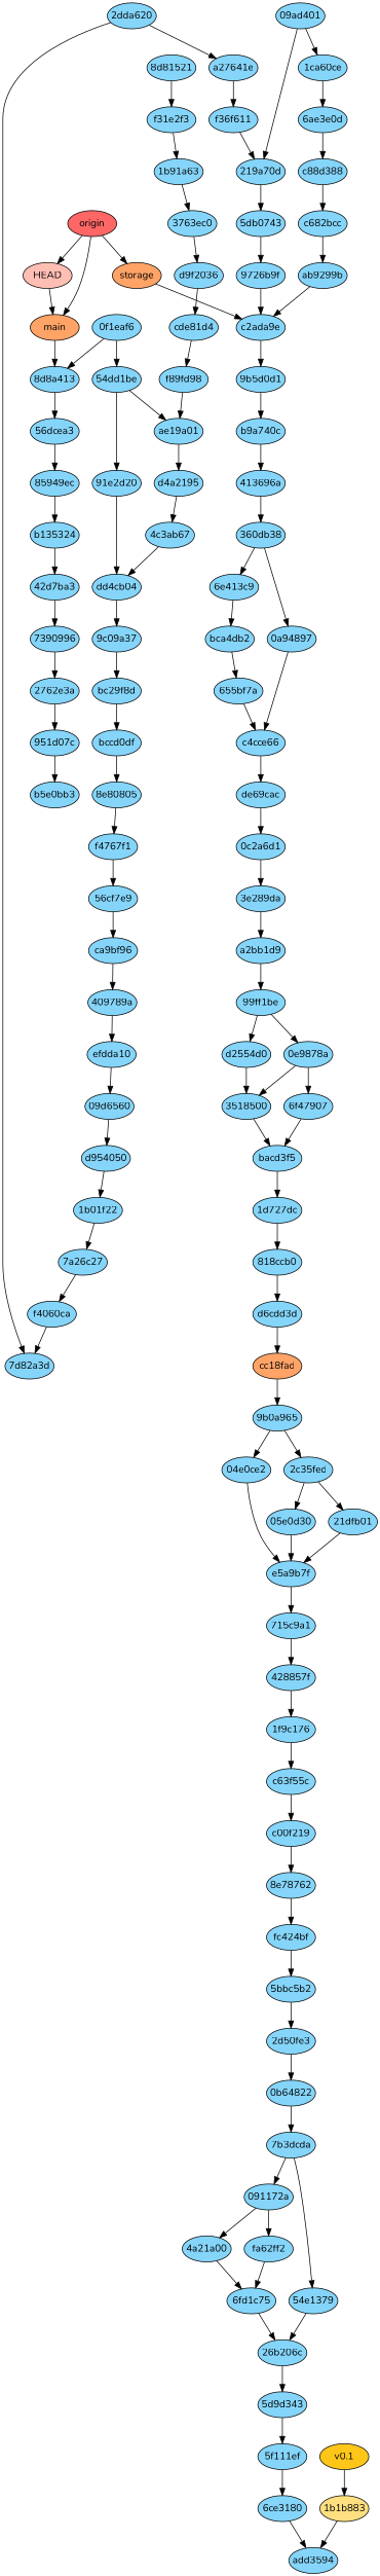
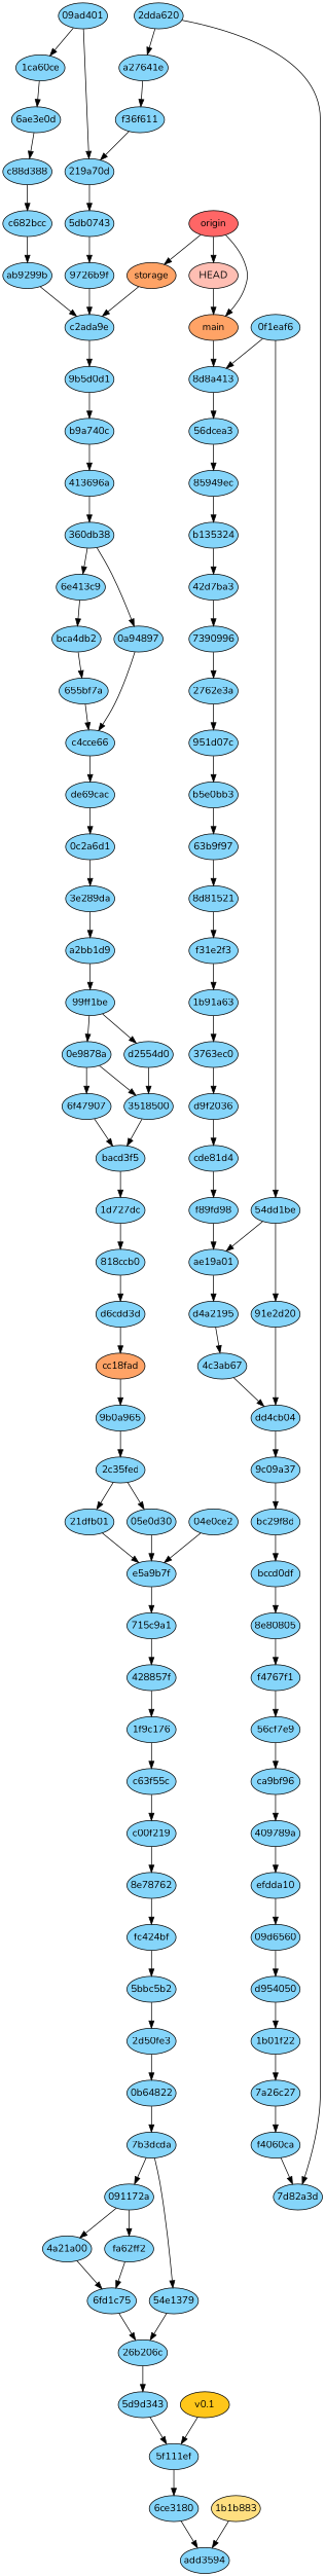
  digraph {
    fontname=Nunito
    node [fillcolor="#85d5fa" fixedsize=true fontname=Nunito style=filled]
    edge [fontname=Nunito]
    n1 [label="04e0ce2" width=0.95]
    n2 [label=e5a9b7f width=0.95]
    n3 [label="715c9a1" width=0.95]
    n4 [label="428857f" width=0.95]
    n5 [label="05e0d30" width=0.95]
    n6 [label="091172a" width=0.95]
    n7 [label="4a21a00" width=0.95]
    n8 [label=fa62ff2 width=0.95]
    n9 [label="6fd1c75" width=0.95]
    n10 [label="26b206c" width=0.95]
    n11 [label="09ad401" width=0.95]
    n12 [label="1ca60ce" width=0.95]
    n13 [label="219a70d" width=0.95]
    n14 [label="6ae3e0d" width=0.95]
    n15 [label="5db0743" width=0.95]
    n16 [label=c88d388 width=0.95]
    n17 [label="9726b9f" width=0.95]
    n18 [label="09d6560" width=0.95]
    n19 [label=d954050 width=0.95]
    n20 [label="1b01f22" width=0.95]
    n21 [label="7a26c27" width=0.95]
    n22 [label="0a94897" width=0.95]
    n23 [label=c4cce66 width=0.95]
    n24 [label=de69cac width=0.95]
    n25 [label="0c2a6d1" width=0.95]
    n26 [label="0b64822" width=0.95]
    n27 [label="7b3dcda" width=0.95]
    n28 [label="54e1379" width=0.95]
    n29 [label="3e289da" width=0.95]
    n30 [label=a2bb1d9 width=0.95]
    n31 [label="99ff1be" width=0.95]
    n32 [label="0e9878a" width=0.95]
    n33 [label=3518500 width=0.95]
    n34 [label="6f47907" width=0.95]
    n35 [label=bacd3f5 width=0.95]
    n36 [label="1d727dc" width=0.95]
    n37 [label="0f1eaf6" width=0.95]
    n38 [label="54dd1be" width=0.95]
    n39 [label="8d8a413" width=0.95]
    n40 [label="91e2d20" width=0.95]
    n41 [label=ae19a01 width=0.95]
    n42 [label="56dcea3" width=0.95]
    n43 [label=dd4cb04 width=0.95]
    n44 [label=d4a2195 width=0.95]
    n45 [label="85949ec" width=0.95]
    n46 [label=f4060ca width=0.95]
    n47 [label="7d82a3d" width=0.95]
    n48 [label="1b91a63" width=0.95]
    n49 [label="3763ec0" width=0.95]
    n50 [label=d9f2036 width=0.95]
    n51 [label=cde81d4 width=0.95]
    n52 [label=c682bcc width=0.95]
    n53 [label="818ccb0" width=0.95]
    n54 [label=d6cdd3d width=0.95]
    n55 [fillcolor="#ffa366" label=cc18fad width=0.95]
    n56 [label="1f9c176" width=0.95]
    n57 [label=c63f55c width=0.95]
    n58 [label=c00f219 width=0.95]
    n59 [label="8e78762" width=0.95]
    n60 [label=c2ada9e width=0.95]
    n61 [label="21dfb01" width=0.95]
    n62 [label="5d9d343" width=0.95]
    n63 [label="5f111ef" width=0.95]
    n64 [label="6ce3180" width=0.95]
    n65 [label="2762e3a" width=0.95]
    n66 [label="951d07c" width=0.95]
    n67 [label=b5e0bb3 width=0.95]
+   n68 [label="63b9f97" width=0.95]
    n69 [label="2c35fed" width=0.95]
    n70 [label="2d50fe3" width=0.95]
    n71 [label="2dda620" width=0.95]
    n72 [label=a27641e width=0.95]
    n73 [label=f36f611 width=0.95]
    n74 [label="360db38" width=0.95]
    n75 [label="6e413c9" width=0.95]
    n76 [label=bca4db2 width=0.95]
    n77 [label="655bf7a" width=0.95]
    n78 [label=f89fd98 width=0.95]
    n79 [label=d2554d0 width=0.95]
    n80 [label="409789a" width=0.95]
    n81 [label=efdda10 width=0.95]
    n82 [label="413696a" width=0.95]
    n83 [label="42d7ba3" width=0.95]
    n84 [label=7390996 width=0.95]
    n85 [label="4c3ab67" width=0.95]
    n86 [label="9c09a37" width=0.95]
    n87 [label=bc29f8d width=0.95]
    n88 [label="56cf7e9" width=0.95]
    n89 [label=ca9bf96 width=0.95]
    n90 [label=b135324 width=0.95]
    n91 [label="5bbc5b2" width=0.95]
    n92 [label=add3594 width=0.95]
    n93 [label="9b5d0d1" width=0.95]
    n94 [label="8d81521" width=0.95]
    n95 [label=f31e2f3 width=0.95]
    n96 [label=ab9299b width=0.95]
    n97 [label="9b0a965" width=0.95]
    n98 [label=fc424bf width=0.95]
    n99 [label="8e80805" width=0.95]
    n100 [label=f4767f1 width=0.95]
    n101 [label=b9a740c width=0.95]
    n102 [label=bccd0df width=0.95]
    n103 [fillcolor="#ffa366" label=main width=0.95]
    n104 [fillcolor="#ffa366" label=storage width=0.95]
    n105 [fillcolor="#ffbeb3" label=HEAD width=0.95]
    n106 [fillcolor="#ff6666" label=origin width=0.95]
    n107 [fillcolor="#ffdf80" label="1b1b883" width=0.95]
    n108 [fillcolor="#ffc61a" label="v0.1" width=0.95]
    n1 -> n2
    n2 -> n3
    n3 -> n4
    n4 -> n56
    n5 -> n2
    n6 -> n7
    n6 -> n8
    n7 -> n9
    n8 -> n9
    n9 -> n10
    n10 -> n62
    n11 -> n12
    n11 -> n13
    n12 -> n14
    n13 -> n15
    n14 -> n16
    n15 -> n17
    n16 -> n52
    n17 -> n60
    n18 -> n19
    n19 -> n20
    n20 -> n21
    n21 -> n46
    n22 -> n23
    n23 -> n24
    n24 -> n25
    n25 -> n29
    n26 -> n27
    n27 -> n6
    n27 -> n28
    n28 -> n10
    n29 -> n30
    n30 -> n31
    n31 -> n32
    n31 -> n79
    n32 -> n33
    n32 -> n34
    n33 -> n35
    n34 -> n35
    n35 -> n36
    n36 -> n53
    n37 -> n38
    n37 -> n39
    n38 -> n40
    n38 -> n41
    n39 -> n42
    n40 -> n43
    n41 -> n44
    n42 -> n45
    n43 -> n86
    n44 -> n85
    n45 -> n90
    n46 -> n47
    n48 -> n49
    n49 -> n50
    n50 -> n51
    n51 -> n78
    n52 -> n96
    n53 -> n54
    n54 -> n55
    n55 -> n97
    n56 -> n57
    n57 -> n58
    n58 -> n59
    n59 -> n98
    n60 -> n93
    n61 -> n2
    n62 -> n63
    n63 -> n64
    n64 -> n92
    n65 -> n66
    n66 -> n67
+   n67 -> n68
+   n68 -> n94
    n69 -> n5
    n69 -> n61
    n70 -> n26
    n71 -> n47
    n71 -> n72
    n72 -> n73
    n73 -> n13
    n74 -> n22
    n74 -> n75
    n75 -> n76
    n76 -> n77
    n77 -> n23
    n78 -> n41
    n79 -> n33
    n80 -> n81
    n81 -> n18
    n82 -> n74
    n83 -> n84
    n84 -> n65
    n85 -> n43
    n86 -> n87
    n87 -> n102
    n88 -> n89
    n89 -> n80
    n90 -> n83
    n91 -> n70
    n93 -> n101
    n94 -> n95
    n95 -> n48
    n96 -> n60
-   n97 -> n1
    n97 -> n69
    n98 -> n91
    n99 -> n100
    n100 -> n88
    n101 -> n82
    n102 -> n99
    n103 -> n39
    n104 -> n60
    n105 -> n103
    n106 -> n103
    n106 -> n104
    n106 -> n105
    n107 -> n92
-   n108 -> n107
+   n108 -> n63
  }
